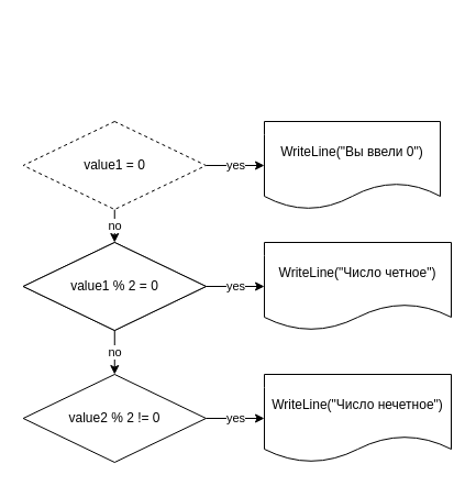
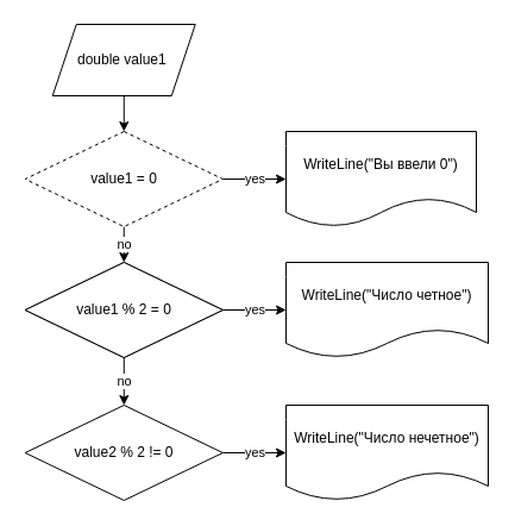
  <mxCell id="0" />
  <mxCell id="1" parent="0" />
+ <mxCell id="2" value="" style="edgeStyle=none;html=1;" edge="1" parent="1" source="3" target="6"><mxGeometry relative="1" as="geometry" /></mxCell>
+ <mxCell id="3" value="double&amp;nbsp;value1&amp;nbsp;" style="shape=parallelogram;perimeter=parallelogramPerimeter;whiteSpace=wrap;html=1;fixedSize=1;" vertex="1" parent="1"><mxGeometry x="43.76" y="20" width="120" height="60" as="geometry" /></mxCell>
  <mxCell id="4" value="yes" style="edgeStyle=none;html=1;" edge="1" parent="1" source="6" target="7"><mxGeometry relative="1" as="geometry" /></mxCell>
  <mxCell id="5" value="no" style="edgeStyle=none;html=1;" edge="1" parent="1" source="6" target="8"><mxGeometry relative="1" as="geometry" /></mxCell>
  <mxCell id="6" value="&lt;span&gt;value1 = 0&lt;/span&gt;" style="rhombus;whiteSpace=wrap;html=1;dashed=1;" vertex="1" parent="1"><mxGeometry x="20.62" y="110" width="166.25" height="80" as="geometry" /></mxCell>
  <mxCell id="7" value="WriteLine(&quot;Вы ввели 0&quot;)" style="shape=document;whiteSpace=wrap;html=1;boundedLbl=1;" vertex="1" parent="1"><mxGeometry x="240.01" y="110" width="160" height="80" as="geometry" /></mxCell>
  <mxCell id="8" value="&lt;span&gt;value1 % 2 = 0&lt;/span&gt;" style="rhombus;whiteSpace=wrap;html=1;" vertex="1" parent="1"><mxGeometry x="20.64" y="220" width="166.25" height="80" as="geometry" /></mxCell>
  <mxCell id="9" value="yes" style="edgeStyle=none;html=1;" edge="1" parent="1"><mxGeometry relative="1" as="geometry"><mxPoint x="186.89" y="260" as="sourcePoint" /><mxPoint x="240.025" y="260" as="targetPoint" /></mxGeometry></mxCell>
  <mxCell id="10" value="no" style="edgeStyle=none;html=1;" edge="1" parent="1" source="11" target="14"><mxGeometry relative="1" as="geometry" /></mxCell>
  <mxCell id="11" value="&lt;span&gt;value1 % 2 = 0&lt;/span&gt;" style="rhombus;whiteSpace=wrap;html=1;" vertex="1" parent="1"><mxGeometry x="20.64" y="220" width="166.25" height="80" as="geometry" /></mxCell>
  <mxCell id="12" value="WriteLine(&quot;Число четное&quot;)" style="shape=document;whiteSpace=wrap;html=1;boundedLbl=1;" vertex="1" parent="1"><mxGeometry x="240.03" y="220" width="169.98" height="80" as="geometry" /></mxCell>
  <mxCell id="13" value="yes" style="edgeStyle=none;html=1;" edge="1" parent="1" source="14"><mxGeometry relative="1" as="geometry"><mxPoint x="240" y="380" as="targetPoint" /></mxGeometry></mxCell>
  <mxCell id="14" value="&lt;span&gt;value2 % 2 != 0&lt;/span&gt;" style="rhombus;whiteSpace=wrap;html=1;" vertex="1" parent="1"><mxGeometry x="20.64" y="340" width="166.25" height="80" as="geometry" /></mxCell>
  <mxCell id="15" value="WriteLine(&quot;Число нечетное&quot;)" style="shape=document;whiteSpace=wrap;html=1;boundedLbl=1;" vertex="1" parent="1"><mxGeometry x="240.03" y="340" width="169.98" height="80" as="geometry" /></mxCell>
